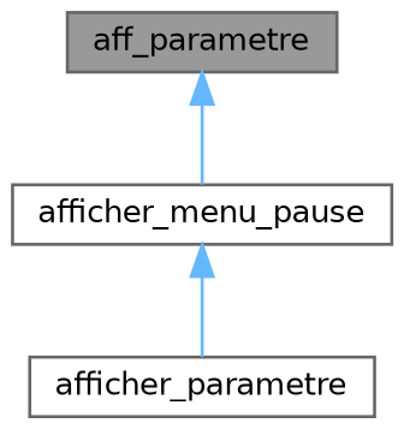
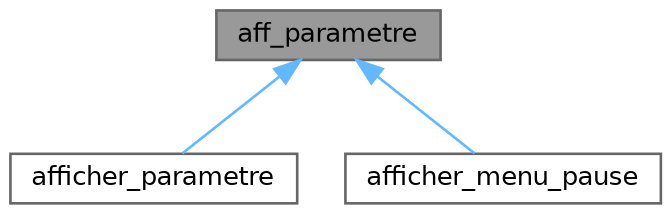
  digraph {
    rankdir=TB
    node [color=grey40 fillcolor=white fontname=Helvetica fontsize=10 shape=box style=filled]
    edge [color=steelblue1 dir=back fontname=Helvetica fontsize=10 labelfontname=Helvetica labelfontsize=10 style=solid]
    n1 [color=gray40 fillcolor=grey60 fontcolor=black height=0.2 label=aff_parametre width=0.4]
    n2 [height=0.2 label=afficher_parametre width=0.4]
    n3 [height=0.2 label=afficher_menu_pause width=0.4]
-   n3 -> n2
+   n1 -> n2
    n1 -> n3
  }
